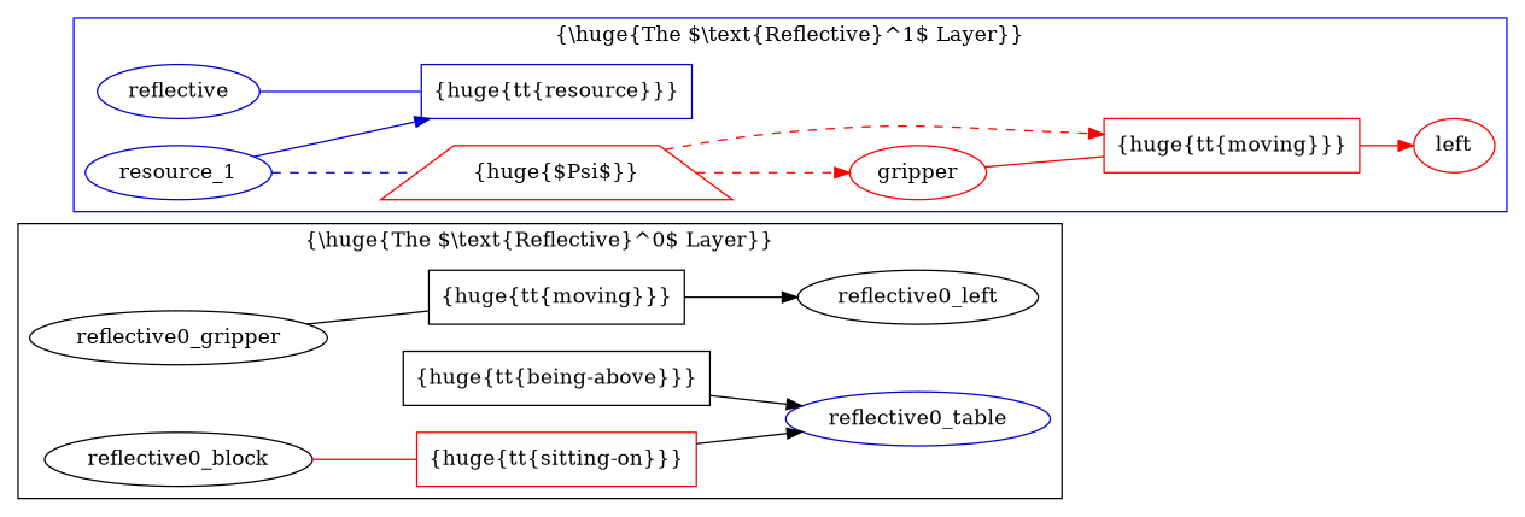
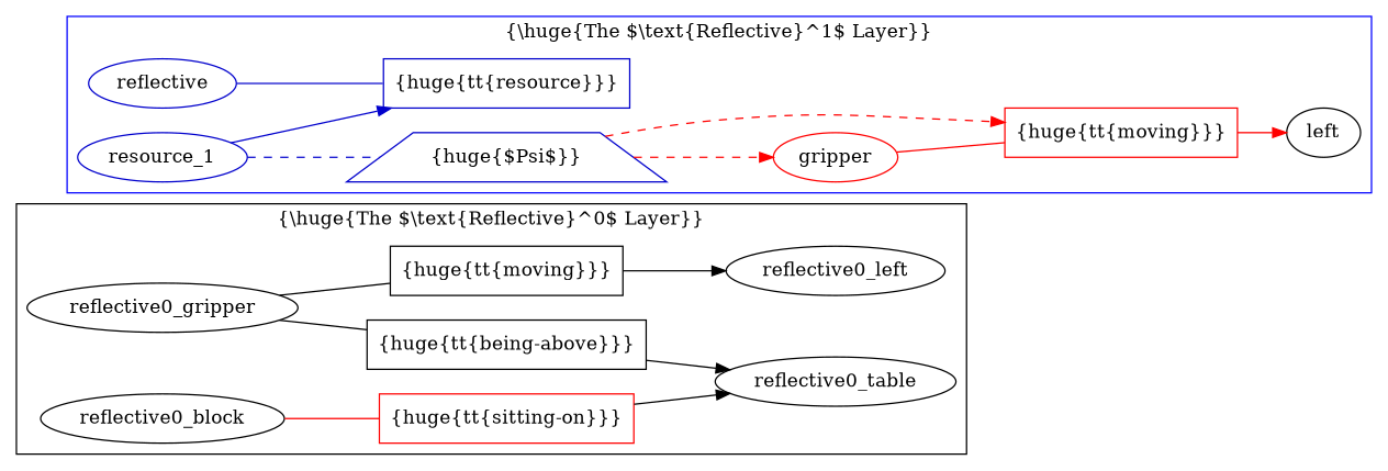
  digraph {
    rankdir=LR
    node [color="#000000" fillcolor=white style=filled]
    edge [color="#000000"]
    reflective0_gripper [texlbl="{\huge{\tt{Gripper}}}"]
    n2 [label="{\huge{\tt{being-above}}}" shape=box]
    n3 [label="{\huge{\tt{moving}}}" shape=box]
    reflective0_block [texlbl="{\huge{\tt{Block}}}"]
    n5 [color=red label="{\huge{\tt{sitting-on}}}" shape=box]
-   reflective0_table [color="#0000CC" texlbl="{\huge{\tt{Table}}}"]
+   reflective0_table [texlbl="{\huge{\tt{Table}}}"]
    reflective0_left [texlbl="{\huge{\tt{left}}}"]
    gripper [color=red texlbl="{\huge{\tt{Gripper}}}"]
    n9 [color=red label="{\huge{\tt{moving}}}" shape=box]
-   left [color=red texlbl="{\huge{\tt{left}}}"]
+   left [texlbl="{\huge{\tt{left}}}"]
    reflective [color="#0000CC" texlbl="{\huge{\tt{Reflective}}}"]
    n12 [color="#0000CC" label="{\huge{\tt{resource}}}" shape=box]
    resource_1 [color="#0000CC" texlbl="{\huge{\tt{Resource*}}}"]
-   n14 [color=red label="{\huge{$\Psi$}}" margin="0.11,0.055" nodesep=0.02 shape=trapezium]
+   n14 [color="#0000CC" label="{\huge{$\Psi$}}" margin="0.11,0.055" nodesep=0.02 shape=trapezium]
    subgraph cluster_1 {
      color=black
      label="{\\huge{The $\\text{Reflective}^0$ Layer}}"
      reflective0_gripper
      n2
      n3
      reflective0_block
      n5
      reflective0_table
      reflective0_left
    }
    subgraph cluster_2 {
      color=blue
      label="{\\huge{The $\\text{Reflective}^1$ Layer}}"
      gripper
      n9
      left
      reflective
      n12
      resource_1
      n14
    }
+   reflective0_gripper -> n2 [arrowhead=none]
    reflective0_gripper -> n3 [arrowhead=none]
    n2 -> reflective0_table [style="-triangle 45"]
    n3 -> reflective0_left [style="-triangle 45"]
    reflective0_block -> n5 [arrowhead=none color=red]
    n5 -> reflective0_table [style="-triangle 45"]
    gripper -> n9 [arrowhead=none color=red]
    n9 -> left [color=red style="-triangle 45"]
    reflective -> n12 [arrowhead=none color="#0000CC"]
    resource_1 -> n12 [color="#0000CC" style="-triangle 45"]
    resource_1 -> n14 [arrowhead=none color="#0000CC" style=dashed]
    n14 -> gripper [color=red style="-triangle 45,dashed"]
    n14 -> n9 [color=red style="-triangle 45,dashed"]
  }
